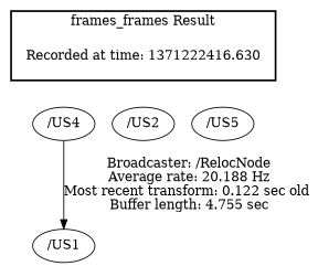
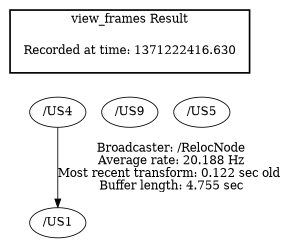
  digraph {
    edge [style=invis]
    "Recorded at time: 1371222416.630" [shape=plaintext]
    "/US4"
-   "/US2"
+   "/US2" [label="/US9"]
    n4 [label="/US5"]
    "/US1"
    subgraph cluster_1 {
      color=black
-     label="frames_frames Result"
+     label="view_frames Result"
      style=bold
      "Recorded at time: 1371222416.630"
    }
    "Recorded at time: 1371222416.630" -> "/US4"
    "Recorded at time: 1371222416.630" -> "/US2"
    "Recorded at time: 1371222416.630" -> n4
    "/US4" -> "/US1" [label="Broadcaster: /RelocNode\nAverage rate: 20.188 Hz\nMost recent transform: 0.122 sec old \nBuffer length: 4.755 sec\n" style=""]
  }
